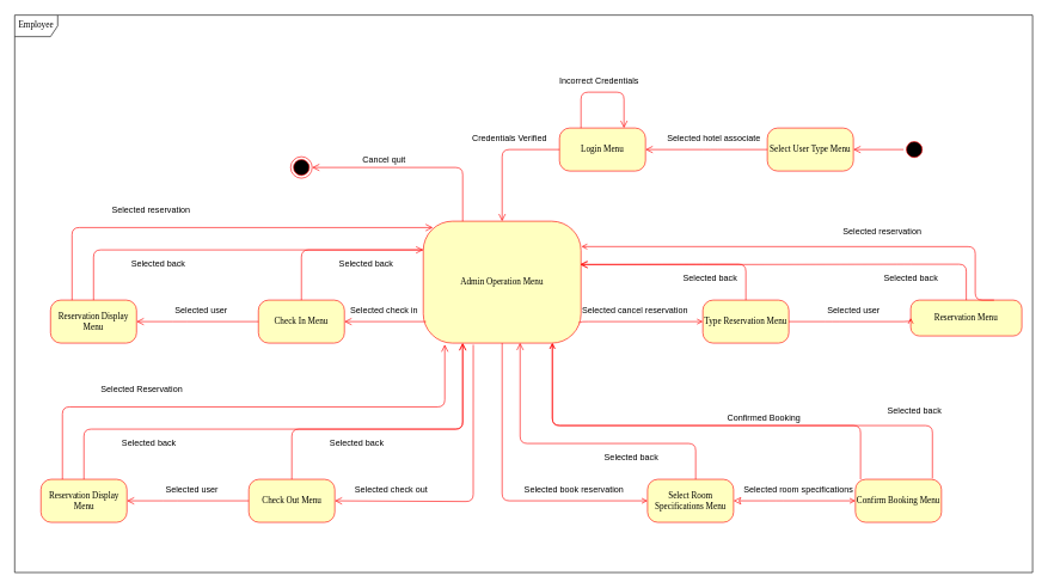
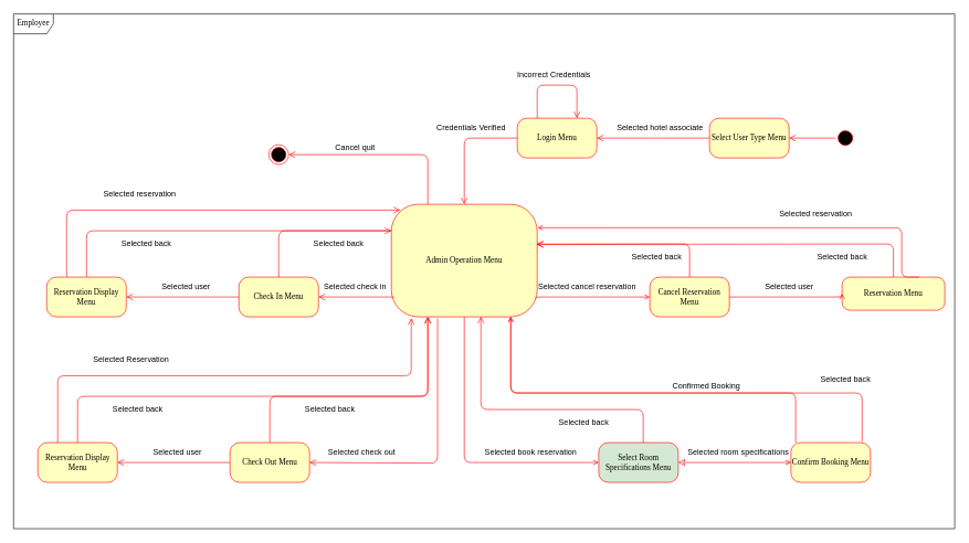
  <mxCell id="0" />
  <mxCell id="1" parent="0" />
  <mxCell id="2" value="" style="ellipse;html=1;shape=startState;fillColor=#000000;strokeColor=#ff0000;rounded=1;shadow=0;comic=0;labelBackgroundColor=none;fontFamily=Verdana;fontSize=12;fontColor=#000000;align=center;direction=south;" parent="1" vertex="1"><mxGeometry x="1260" y="193" width="30" height="30" as="geometry" /></mxCell>
  <mxCell id="3" value="Admin Operation Menu" style="rounded=1;whiteSpace=wrap;html=1;arcSize=24;fillColor=#ffffc0;strokeColor=#ff0000;shadow=0;comic=0;labelBackgroundColor=none;fontFamily=Verdana;fontSize=12;fontColor=#000000;align=center;" parent="1" vertex="1"><mxGeometry x="590" y="308" width="220" height="170" as="geometry" /></mxCell>
  <mxCell id="4" value="Select User Type Menu" style="rounded=1;whiteSpace=wrap;html=1;arcSize=24;fillColor=#ffffc0;strokeColor=#ff0000;shadow=0;comic=0;labelBackgroundColor=none;fontFamily=Verdana;fontSize=12;fontColor=#000000;align=center;" parent="1" vertex="1"><mxGeometry x="1070" y="178" width="120" height="60" as="geometry" /></mxCell>
  <mxCell id="5" value="Employee" style="shape=umlFrame;whiteSpace=wrap;html=1;rounded=1;shadow=0;comic=0;labelBackgroundColor=none;strokeWidth=1;fontFamily=Verdana;fontSize=12;align=center;" parent="1" vertex="1"><mxGeometry x="20" y="20.5" width="1420" height="777.5" as="geometry" /></mxCell>
  <mxCell id="6" style="edgeStyle=orthogonalEdgeStyle;html=1;labelBackgroundColor=none;endArrow=open;endSize=8;strokeColor=#ff0000;fontFamily=Verdana;fontSize=12;align=left;" parent="1" source="2" target="4" edge="1"><mxGeometry relative="1" as="geometry" /></mxCell>
  <mxCell id="7" style="edgeStyle=orthogonalEdgeStyle;html=1;labelBackgroundColor=none;endArrow=open;endSize=8;strokeColor=#ff0000;fontFamily=Verdana;fontSize=12;align=left;exitX=0;exitY=0.5;exitDx=0;exitDy=0;entryX=1;entryY=0.5;entryDx=0;entryDy=0;" parent="1" source="4" target="11" edge="1"><mxGeometry relative="1" as="geometry"><mxPoint x="1100" y="208" as="sourcePoint" /><mxPoint x="1030" y="248" as="targetPoint" /><Array as="points"><mxPoint x="990" y="208" /><mxPoint x="990" y="208" /></Array></mxGeometry></mxCell>
  <mxCell id="8" value="Selected hotel associate" style="text;html=1;align=center;verticalAlign=middle;resizable=0;points=[];autosize=1;strokeColor=none;fillColor=none;" parent="1" vertex="1"><mxGeometry x="920" y="178" width="150" height="30" as="geometry" /></mxCell>
  <mxCell id="9" value="Selected book reservation" style="text;html=1;align=center;verticalAlign=middle;resizable=0;points=[];autosize=1;strokeColor=none;fillColor=none;" parent="1" vertex="1"><mxGeometry x="720" y="668" width="160" height="30" as="geometry" /></mxCell>
  <mxCell id="10" value="Cancel quit" style="text;html=1;align=center;verticalAlign=middle;resizable=0;points=[];autosize=1;strokeColor=none;fillColor=none;" parent="1" vertex="1"><mxGeometry x="490" y="208" width="90" height="30" as="geometry" /></mxCell>
  <mxCell id="11" value="Login Menu" style="rounded=1;whiteSpace=wrap;html=1;arcSize=24;fillColor=#ffffc0;strokeColor=#ff0000;shadow=0;comic=0;labelBackgroundColor=none;fontFamily=Verdana;fontSize=12;fontColor=#000000;align=center;" parent="1" vertex="1"><mxGeometry x="780" y="178" width="120" height="60" as="geometry" /></mxCell>
  <mxCell id="12" value="Credentials Verified" style="text;html=1;align=center;verticalAlign=middle;resizable=0;points=[];autosize=1;strokeColor=none;fillColor=none;" parent="1" vertex="1"><mxGeometry x="645" y="178" width="130" height="30" as="geometry" /></mxCell>
  <mxCell id="13" style="edgeStyle=orthogonalEdgeStyle;html=1;labelBackgroundColor=none;endArrow=open;endSize=8;strokeColor=#ff0000;fontFamily=Verdana;fontSize=12;align=left;exitX=0.25;exitY=0;exitDx=0;exitDy=0;entryX=0.75;entryY=0;entryDx=0;entryDy=0;" parent="1" source="11" target="11" edge="1"><mxGeometry relative="1" as="geometry"><mxPoint x="810" y="148" as="sourcePoint" /><mxPoint x="870" y="168" as="targetPoint" /><Array as="points"><mxPoint x="810" y="128" /><mxPoint x="870" y="128" /></Array></mxGeometry></mxCell>
  <mxCell id="14" value="Incorrect Credentials" style="text;html=1;align=center;verticalAlign=middle;resizable=0;points=[];autosize=1;strokeColor=none;fillColor=none;" parent="1" vertex="1"><mxGeometry x="770" y="98" width="130" height="30" as="geometry" /></mxCell>
  <mxCell id="15" value="Check In Menu" style="rounded=1;whiteSpace=wrap;html=1;arcSize=24;fillColor=#ffffc0;strokeColor=#ff0000;shadow=0;comic=0;labelBackgroundColor=none;fontFamily=Verdana;fontSize=12;fontColor=#000000;align=center;" parent="1" vertex="1"><mxGeometry x="360" y="418" width="120" height="60" as="geometry" /></mxCell>
  <mxCell id="16" style="edgeStyle=orthogonalEdgeStyle;html=1;labelBackgroundColor=none;endArrow=open;endSize=8;strokeColor=#ff0000;fontFamily=Verdana;fontSize=12;align=left;entryX=1;entryY=0.5;entryDx=0;entryDy=0;exitX=0.017;exitY=0.828;exitDx=0;exitDy=0;exitPerimeter=0;" parent="1" source="3" target="15" edge="1"><mxGeometry relative="1" as="geometry"><mxPoint x="600" y="368" as="sourcePoint" /><mxPoint x="20" y="478" as="targetPoint" /><Array as="points"><mxPoint x="480" y="449" /></Array></mxGeometry></mxCell>
  <mxCell id="17" value="Selected check in" style="text;html=1;align=center;verticalAlign=middle;resizable=0;points=[];autosize=1;strokeColor=none;fillColor=none;" parent="1" vertex="1"><mxGeometry x="475" y="418" width="120" height="30" as="geometry" /></mxCell>
  <mxCell id="18" style="edgeStyle=orthogonalEdgeStyle;html=1;labelBackgroundColor=none;endArrow=open;endSize=8;strokeColor=#ff0000;fontFamily=Verdana;fontSize=12;align=left;exitX=0.25;exitY=0;exitDx=0;exitDy=0;entryX=1;entryY=0.5;entryDx=0;entryDy=0;" parent="1" source="3" target="64" edge="1"><mxGeometry relative="1" as="geometry"><mxPoint x="1521.04" y="214.5" as="sourcePoint" /><mxPoint x="435" y="233" as="targetPoint" /><Array as="points"><mxPoint x="645" y="233" /></Array></mxGeometry></mxCell>
  <mxCell id="19" style="edgeStyle=orthogonalEdgeStyle;html=1;labelBackgroundColor=none;endArrow=open;endSize=8;strokeColor=#ff0000;fontFamily=Verdana;fontSize=12;align=left;exitX=0;exitY=0.5;exitDx=0;exitDy=0;entryX=0.5;entryY=0;entryDx=0;entryDy=0;" parent="1" source="11" target="3" edge="1"><mxGeometry relative="1" as="geometry"><mxPoint x="480" y="158" as="sourcePoint" /><mxPoint x="700" y="158" as="targetPoint" /></mxGeometry></mxCell>
  <mxCell id="20" value="Reservation Display Menu" style="rounded=1;whiteSpace=wrap;html=1;arcSize=24;fillColor=#ffffc0;strokeColor=#ff0000;shadow=0;comic=0;labelBackgroundColor=none;fontFamily=Verdana;fontSize=12;fontColor=#000000;align=center;" parent="1" vertex="1"><mxGeometry x="70" y="418" width="120" height="60" as="geometry" /></mxCell>
  <mxCell id="21" style="edgeStyle=orthogonalEdgeStyle;html=1;labelBackgroundColor=none;endArrow=open;endSize=8;strokeColor=#ff0000;fontFamily=Verdana;fontSize=12;align=left;exitX=0;exitY=0.5;exitDx=0;exitDy=0;entryX=1;entryY=0.5;entryDx=0;entryDy=0;" parent="1" source="15" target="20" edge="1"><mxGeometry relative="1" as="geometry"><mxPoint x="410" y="368" as="sourcePoint" /><mxPoint x="130" y="368" as="targetPoint" /><Array as="points"><mxPoint x="250" y="448" /><mxPoint x="250" y="448" /></Array></mxGeometry></mxCell>
  <mxCell id="22" value="Selected user" style="text;html=1;align=center;verticalAlign=middle;resizable=0;points=[];autosize=1;strokeColor=none;fillColor=none;" parent="1" vertex="1"><mxGeometry x="230" y="418" width="100" height="30" as="geometry" /></mxCell>
  <mxCell id="23" value="Selected reservation" style="text;html=1;align=center;verticalAlign=middle;resizable=0;points=[];autosize=1;strokeColor=none;fillColor=none;" parent="1" vertex="1"><mxGeometry x="145" y="278" width="130" height="30" as="geometry" /></mxCell>
  <mxCell id="24" style="edgeStyle=orthogonalEdgeStyle;html=1;labelBackgroundColor=none;endArrow=open;endSize=8;strokeColor=#ff0000;fontFamily=Verdana;fontSize=12;align=left;exitX=0.5;exitY=0;exitDx=0;exitDy=0;" parent="1" source="20" edge="1"><mxGeometry relative="1" as="geometry"><mxPoint x="250" y="335.78" as="sourcePoint" /><mxPoint x="590" y="348" as="targetPoint" /><Array as="points"><mxPoint x="130" y="348" /></Array></mxGeometry></mxCell>
  <mxCell id="25" style="edgeStyle=orthogonalEdgeStyle;html=1;labelBackgroundColor=none;endArrow=open;endSize=8;strokeColor=#ff0000;fontFamily=Verdana;fontSize=12;align=left;exitX=0.25;exitY=0;exitDx=0;exitDy=0;entryX=0.061;entryY=0.052;entryDx=0;entryDy=0;entryPerimeter=0;" parent="1" source="20" target="3" edge="1"><mxGeometry relative="1" as="geometry"><mxPoint x="-170" y="418" as="sourcePoint" /><mxPoint x="590" y="318" as="targetPoint" /><Array as="points"><mxPoint x="100" y="317" /><mxPoint x="603" y="317" /></Array></mxGeometry></mxCell>
  <mxCell id="26" value="Selected back" style="text;html=1;align=center;verticalAlign=middle;resizable=0;points=[];autosize=1;strokeColor=none;fillColor=none;" parent="1" vertex="1"><mxGeometry x="460" y="353" width="100" height="30" as="geometry" /></mxCell>
  <mxCell id="27" value="" style="edgeStyle=orthogonalEdgeStyle;html=1;labelBackgroundColor=none;endArrow=none;endSize=8;strokeColor=#ff0000;fontFamily=Verdana;fontSize=12;align=left;exitX=0.5;exitY=0;exitDx=0;exitDy=0;" parent="1" source="15" edge="1"><mxGeometry relative="1" as="geometry"><mxPoint x="420" y="418" as="sourcePoint" /><mxPoint x="590" y="348" as="targetPoint" /><Array as="points"><mxPoint x="420" y="348" /><mxPoint x="590" y="348" /></Array></mxGeometry></mxCell>
  <mxCell id="28" value="Selected back" style="text;html=1;align=center;verticalAlign=middle;resizable=0;points=[];autosize=1;strokeColor=none;fillColor=none;" parent="1" vertex="1"><mxGeometry x="170" y="353" width="100" height="30" as="geometry" /></mxCell>
  <mxCell id="29" value="Check Out Menu" style="rounded=1;whiteSpace=wrap;html=1;arcSize=24;fillColor=#ffffc0;strokeColor=#ff0000;shadow=0;comic=0;labelBackgroundColor=none;fontFamily=Verdana;fontSize=12;fontColor=#000000;align=center;" parent="1" vertex="1"><mxGeometry x="346.58" y="668" width="120" height="60" as="geometry" /></mxCell>
  <mxCell id="30" style="edgeStyle=orthogonalEdgeStyle;html=1;labelBackgroundColor=none;endArrow=open;endSize=8;strokeColor=#ff0000;fontFamily=Verdana;fontSize=12;align=left;entryX=1;entryY=0.5;entryDx=0;entryDy=0;exitX=0.317;exitY=1.013;exitDx=0;exitDy=0;exitPerimeter=0;" parent="1" source="3" target="29" edge="1"><mxGeometry relative="1" as="geometry"><mxPoint x="580.32" y="698.76" as="sourcePoint" /><mxPoint x="6.58" y="728" as="targetPoint" /><Array as="points"><mxPoint x="660" y="699" /><mxPoint x="467" y="699" /></Array></mxGeometry></mxCell>
  <mxCell id="31" value="Selected check out" style="text;html=1;align=center;verticalAlign=middle;resizable=0;points=[];autosize=1;strokeColor=none;fillColor=none;" parent="1" vertex="1"><mxGeometry x="485" y="668" width="120" height="30" as="geometry" /></mxCell>
  <mxCell id="32" value="Reservation Display Menu" style="rounded=1;whiteSpace=wrap;html=1;arcSize=24;fillColor=#ffffc0;strokeColor=#ff0000;shadow=0;comic=0;labelBackgroundColor=none;fontFamily=Verdana;fontSize=12;fontColor=#000000;align=center;" parent="1" vertex="1"><mxGeometry x="56.58" y="668" width="120" height="60" as="geometry" /></mxCell>
  <mxCell id="33" style="edgeStyle=orthogonalEdgeStyle;html=1;labelBackgroundColor=none;endArrow=open;endSize=8;strokeColor=#ff0000;fontFamily=Verdana;fontSize=12;align=left;exitX=0;exitY=0.5;exitDx=0;exitDy=0;entryX=1;entryY=0.5;entryDx=0;entryDy=0;" parent="1" source="29" target="32" edge="1"><mxGeometry relative="1" as="geometry"><mxPoint x="396.58" y="618" as="sourcePoint" /><mxPoint x="116.58" y="618" as="targetPoint" /><Array as="points"><mxPoint x="236.58" y="698" /><mxPoint x="236.58" y="698" /></Array></mxGeometry></mxCell>
  <mxCell id="34" value="Selected user" style="text;html=1;align=center;verticalAlign=middle;resizable=0;points=[];autosize=1;strokeColor=none;fillColor=none;" parent="1" vertex="1"><mxGeometry x="216.58" y="668" width="100" height="30" as="geometry" /></mxCell>
  <mxCell id="35" value="Selected Reservation" style="text;html=1;align=center;verticalAlign=middle;resizable=0;points=[];autosize=1;strokeColor=none;fillColor=none;" parent="1" vertex="1"><mxGeometry x="126.58" y="528" width="140" height="30" as="geometry" /></mxCell>
  <mxCell id="36" style="edgeStyle=orthogonalEdgeStyle;html=1;labelBackgroundColor=none;endArrow=open;endSize=8;strokeColor=#ff0000;fontFamily=Verdana;fontSize=12;align=left;exitX=0.5;exitY=0;exitDx=0;exitDy=0;entryX=0.25;entryY=1;entryDx=0;entryDy=0;" parent="1" source="32" target="3" edge="1"><mxGeometry relative="1" as="geometry"><mxPoint x="236.58" y="585.78" as="sourcePoint" /><mxPoint x="576.58" y="598" as="targetPoint" /><Array as="points"><mxPoint x="117" y="598" /><mxPoint x="645" y="598" /></Array></mxGeometry></mxCell>
  <mxCell id="37" style="edgeStyle=orthogonalEdgeStyle;html=1;labelBackgroundColor=none;endArrow=open;endSize=8;strokeColor=#ff0000;fontFamily=Verdana;fontSize=12;align=left;exitX=0.25;exitY=0;exitDx=0;exitDy=0;" parent="1" source="32" edge="1"><mxGeometry relative="1" as="geometry"><mxPoint x="-183.42" y="668" as="sourcePoint" /><mxPoint x="620" y="480" as="targetPoint" /><Array as="points"><mxPoint x="87" y="567" /><mxPoint x="620" y="567" /><mxPoint x="620" y="480" /></Array></mxGeometry></mxCell>
  <mxCell id="38" value="Selected back" style="text;html=1;align=center;verticalAlign=middle;resizable=0;points=[];autosize=1;strokeColor=none;fillColor=none;" parent="1" vertex="1"><mxGeometry x="446.58" y="603" width="100" height="30" as="geometry" /></mxCell>
  <mxCell id="39" value="" style="edgeStyle=orthogonalEdgeStyle;html=1;labelBackgroundColor=none;endArrow=open;endSize=8;strokeColor=#ff0000;fontFamily=Verdana;fontSize=12;align=left;exitX=0.5;exitY=0;exitDx=0;exitDy=0;endFill=0;entryX=0.25;entryY=1;entryDx=0;entryDy=0;" parent="1" source="29" target="3" edge="1"><mxGeometry relative="1" as="geometry"><mxPoint x="406.58" y="668" as="sourcePoint" /><mxPoint x="720" y="578" as="targetPoint" /><Array as="points"><mxPoint x="407" y="598" /><mxPoint x="645" y="598" /></Array></mxGeometry></mxCell>
  <mxCell id="40" value="Selected back" style="text;html=1;align=center;verticalAlign=middle;resizable=0;points=[];autosize=1;strokeColor=none;fillColor=none;" parent="1" vertex="1"><mxGeometry x="156.58" y="603" width="100" height="30" as="geometry" /></mxCell>
  <mxCell id="41" value="Reservation Menu" style="rounded=1;whiteSpace=wrap;html=1;arcSize=24;fillColor=#ffffc0;strokeColor=#ff0000;shadow=0;comic=0;labelBackgroundColor=none;fontFamily=Verdana;fontSize=12;fontColor=#000000;align=center;" parent="1" vertex="1"><mxGeometry x="1270" y="418" width="155" height="50" as="geometry" /></mxCell>
  <mxCell id="42" style="edgeStyle=orthogonalEdgeStyle;html=1;labelBackgroundColor=none;endArrow=none;endSize=8;strokeColor=#ff0000;fontFamily=Verdana;fontSize=12;align=left;entryX=0.75;entryY=0;entryDx=0;entryDy=0;exitX=1.003;exitY=0.208;exitDx=0;exitDy=0;exitPerimeter=0;startArrow=open;startFill=0;endFill=0;" parent="1" source="3" target="41" edge="1"><mxGeometry relative="1" as="geometry"><mxPoint x="1433.74" y="438.76" as="sourcePoint" /><mxPoint x="860" y="468" as="targetPoint" /><Array as="points"><mxPoint x="1360" y="343" /></Array></mxGeometry></mxCell>
  <mxCell id="43" value="Selected reservation" style="text;html=1;align=center;verticalAlign=middle;resizable=0;points=[];autosize=1;strokeColor=none;fillColor=none;" parent="1" vertex="1"><mxGeometry x="1165" y="308" width="130" height="30" as="geometry" /></mxCell>
- <mxCell id="44" value="Type Reservation Menu" style="rounded=1;whiteSpace=wrap;html=1;arcSize=24;fillColor=#ffffc0;strokeColor=#ff0000;shadow=0;comic=0;labelBackgroundColor=none;fontFamily=Verdana;fontSize=12;fontColor=#000000;align=center;" parent="1" vertex="1"><mxGeometry x="980" y="418" width="120" height="60" as="geometry" /></mxCell>
+ <mxCell id="44" value="Cancel Reservation Menu" style="rounded=1;whiteSpace=wrap;html=1;arcSize=24;fillColor=#ffffc0;strokeColor=#ff0000;shadow=0;comic=0;labelBackgroundColor=none;fontFamily=Verdana;fontSize=12;fontColor=#000000;align=center;" parent="1" vertex="1"><mxGeometry x="980" y="418" width="120" height="60" as="geometry" /></mxCell>
  <mxCell id="45" style="edgeStyle=orthogonalEdgeStyle;html=1;labelBackgroundColor=none;endArrow=none;endSize=8;strokeColor=#ff0000;fontFamily=Verdana;fontSize=12;align=left;exitX=0;exitY=0.5;exitDx=0;exitDy=0;entryX=1;entryY=0.5;entryDx=0;entryDy=0;startArrow=open;startFill=0;endFill=0;" parent="1" source="41" target="44" edge="1"><mxGeometry relative="1" as="geometry"><mxPoint x="1320" y="368" as="sourcePoint" /><mxPoint x="1040" y="368" as="targetPoint" /><Array as="points"><mxPoint x="1160" y="448" /><mxPoint x="1160" y="448" /></Array></mxGeometry></mxCell>
  <mxCell id="46" value="Selected user" style="text;html=1;align=center;verticalAlign=middle;resizable=0;points=[];autosize=1;strokeColor=none;fillColor=none;" parent="1" vertex="1"><mxGeometry x="1140" y="418" width="100" height="30" as="geometry" /></mxCell>
  <mxCell id="47" style="edgeStyle=orthogonalEdgeStyle;html=1;labelBackgroundColor=none;endArrow=open;endSize=8;strokeColor=#ff0000;fontFamily=Verdana;fontSize=12;align=left;exitX=0.5;exitY=0;exitDx=0;exitDy=0;entryX=0.994;entryY=0.354;entryDx=0;entryDy=0;entryPerimeter=0;" parent="1" source="44" target="3" edge="1"><mxGeometry relative="1" as="geometry"><mxPoint x="1090" y="325.78" as="sourcePoint" /><mxPoint x="1430" y="338" as="targetPoint" /><Array as="points"><mxPoint x="970" y="368" /><mxPoint x="809" y="368" /></Array></mxGeometry></mxCell>
  <mxCell id="48" value="Selected back" style="text;html=1;align=center;verticalAlign=middle;resizable=0;points=[];autosize=1;strokeColor=none;fillColor=none;" parent="1" vertex="1"><mxGeometry x="1220" y="373" width="100" height="30" as="geometry" /></mxCell>
  <mxCell id="49" value="" style="edgeStyle=orthogonalEdgeStyle;html=1;labelBackgroundColor=none;endArrow=open;endSize=8;strokeColor=#ff0000;fontFamily=Verdana;fontSize=12;align=left;exitX=0.5;exitY=0;exitDx=0;exitDy=0;entryX=0.998;entryY=0.357;entryDx=0;entryDy=0;entryPerimeter=0;startArrow=none;startFill=0;endFill=0;" parent="1" source="41" target="3" edge="1"><mxGeometry relative="1" as="geometry"><mxPoint x="1260" y="408" as="sourcePoint" /><mxPoint x="820" y="348" as="targetPoint" /><Array as="points"><mxPoint x="1260" y="368" /><mxPoint x="820" y="368" /></Array></mxGeometry></mxCell>
  <mxCell id="50" value="Selected back" style="text;html=1;align=center;verticalAlign=middle;resizable=0;points=[];autosize=1;strokeColor=none;fillColor=none;" parent="1" vertex="1"><mxGeometry x="940" y="373" width="100" height="30" as="geometry" /></mxCell>
  <mxCell id="51" style="edgeStyle=orthogonalEdgeStyle;html=1;labelBackgroundColor=none;endArrow=none;endSize=8;strokeColor=#ff0000;fontFamily=Verdana;fontSize=12;align=left;exitX=0;exitY=0.5;exitDx=0;exitDy=0;entryX=0.987;entryY=0.83;entryDx=0;entryDy=0;startArrow=open;startFill=0;endFill=0;entryPerimeter=0;" parent="1" source="44" target="3" edge="1"><mxGeometry relative="1" as="geometry"><mxPoint x="980" y="488" as="sourcePoint" /><mxPoint x="810" y="445.5" as="targetPoint" /><Array as="points"><mxPoint x="810" y="448" /><mxPoint x="810" y="449" /></Array></mxGeometry></mxCell>
  <mxCell id="52" value="Confirm Booking Menu" style="rounded=1;whiteSpace=wrap;html=1;arcSize=24;fillColor=#ffffc0;strokeColor=#ff0000;shadow=0;comic=0;labelBackgroundColor=none;fontFamily=Verdana;fontSize=12;fontColor=#000000;align=center;" parent="1" vertex="1"><mxGeometry x="1192.86" y="668" width="120" height="60" as="geometry" /></mxCell>
  <mxCell id="53" style="edgeStyle=orthogonalEdgeStyle;html=1;labelBackgroundColor=none;endArrow=none;endSize=8;strokeColor=#ff0000;fontFamily=Verdana;fontSize=12;align=left;exitX=0.819;exitY=0.998;exitDx=0;exitDy=0;exitPerimeter=0;startArrow=open;startFill=0;endFill=0;" parent="1" source="3" edge="1"><mxGeometry relative="1" as="geometry"><mxPoint x="803.52" y="593.36" as="sourcePoint" /><mxPoint x="1200" y="668" as="targetPoint" /><Array as="points"><mxPoint x="770" y="593" /><mxPoint x="1200" y="593" /><mxPoint x="1200" y="668" /></Array></mxGeometry></mxCell>
  <mxCell id="54" value="Confirmed Booking" style="text;html=1;align=center;verticalAlign=middle;resizable=0;points=[];autosize=1;strokeColor=none;fillColor=none;" parent="1" vertex="1"><mxGeometry x="1000" y="568" width="130" height="30" as="geometry" /></mxCell>
- <mxCell id="55" value="Select Room Specifications Menu" style="rounded=1;whiteSpace=wrap;html=1;arcSize=24;fillColor=#ffffc0;strokeColor=#ff0000;shadow=0;comic=0;labelBackgroundColor=none;fontFamily=Verdana;fontSize=12;fontColor=#000000;align=center;" parent="1" vertex="1"><mxGeometry x="902.86" y="668" width="120" height="60" as="geometry" /></mxCell>
+ <mxCell id="55" value="Select Room Specifications Menu" style="rounded=1;whiteSpace=wrap;html=1;arcSize=24;fillColor=#d5e8d4;strokeColor=#ff0000;shadow=0;comic=0;labelBackgroundColor=none;fontFamily=Verdana;fontSize=12;fontColor=#000000;align=center;" parent="1" vertex="1"><mxGeometry x="902.86" y="668" width="120" height="60" as="geometry" /></mxCell>
  <mxCell id="56" style="edgeStyle=orthogonalEdgeStyle;html=1;labelBackgroundColor=none;endArrow=classic;endSize=8;strokeColor=#ff0000;fontFamily=Verdana;fontSize=12;align=left;exitX=0;exitY=0.5;exitDx=0;exitDy=0;entryX=1;entryY=0.5;entryDx=0;entryDy=0;startArrow=open;startFill=0;endFill=0;" parent="1" source="52" target="55" edge="1"><mxGeometry relative="1" as="geometry"><mxPoint x="1242.86" y="618" as="sourcePoint" /><mxPoint x="962.86" y="618" as="targetPoint" /><Array as="points"><mxPoint x="1082.86" y="698" /><mxPoint x="1082.86" y="698" /></Array></mxGeometry></mxCell>
  <mxCell id="57" value="Selected room specifications" style="text;html=1;align=center;verticalAlign=middle;resizable=0;points=[];autosize=1;strokeColor=none;fillColor=none;" parent="1" vertex="1"><mxGeometry x="1022.86" y="668" width="180" height="30" as="geometry" /></mxCell>
  <mxCell id="58" value="" style="edgeStyle=orthogonalEdgeStyle;html=1;labelBackgroundColor=none;endArrow=open;endSize=8;strokeColor=#ff0000;fontFamily=Verdana;fontSize=12;align=left;entryX=0.614;entryY=0.998;entryDx=0;entryDy=0;entryPerimeter=0;startArrow=none;startFill=0;endFill=0;" parent="1" target="3" edge="1"><mxGeometry relative="1" as="geometry"><mxPoint x="970" y="668" as="sourcePoint" /><mxPoint x="802.42" y="618.69" as="targetPoint" /><Array as="points"><mxPoint x="970" y="668" /><mxPoint x="970" y="618" /><mxPoint x="725" y="618" /></Array></mxGeometry></mxCell>
  <mxCell id="59" value="Selected back" style="text;html=1;align=center;verticalAlign=middle;resizable=0;points=[];autosize=1;strokeColor=none;fillColor=none;" parent="1" vertex="1"><mxGeometry x="830" y="623" width="100" height="30" as="geometry" /></mxCell>
  <mxCell id="60" style="edgeStyle=orthogonalEdgeStyle;html=1;labelBackgroundColor=none;endArrow=none;endSize=8;strokeColor=#ff0000;fontFamily=Verdana;fontSize=12;align=left;exitX=0;exitY=0.5;exitDx=0;exitDy=0;entryX=0.5;entryY=1;entryDx=0;entryDy=0;startArrow=open;startFill=0;endFill=0;" parent="1" source="55" target="3" edge="1"><mxGeometry relative="1" as="geometry"><mxPoint x="972.86" y="738" as="sourcePoint" /><mxPoint x="800" y="699.1" as="targetPoint" /><Array as="points"><mxPoint x="700" y="698" /></Array></mxGeometry></mxCell>
  <mxCell id="61" value="Selected cancel reservation" style="text;html=1;align=center;verticalAlign=middle;resizable=0;points=[];autosize=1;strokeColor=none;fillColor=none;" parent="1" vertex="1"><mxGeometry y="418" width="170" height="30" as="geometry" x="800" /></mxCell>
  <mxCell id="62" style="edgeStyle=orthogonalEdgeStyle;html=1;labelBackgroundColor=none;endArrow=none;endSize=8;strokeColor=#ff0000;fontFamily=Verdana;fontSize=12;align=left;exitX=0.819;exitY=0.998;exitDx=0;exitDy=0;exitPerimeter=0;startArrow=open;startFill=0;endFill=0;entryX=0.895;entryY=-0.019;entryDx=0;entryDy=0;entryPerimeter=0;" parent="1" target="52" edge="1"><mxGeometry relative="1" as="geometry"><mxPoint x="770" y="478" as="sourcePoint" /><mxPoint x="1199.82" y="668.34" as="targetPoint" /><Array as="points"><mxPoint x="770" y="593" /><mxPoint x="1300" y="593" /></Array></mxGeometry></mxCell>
  <mxCell id="63" value="Selected back" style="text;html=1;align=center;verticalAlign=middle;resizable=0;points=[];autosize=1;strokeColor=none;fillColor=none;" parent="1" vertex="1"><mxGeometry x="1225" y="558" width="100" height="30" as="geometry" /></mxCell>
  <mxCell id="64" value="" style="ellipse;html=1;shape=endState;fillColor=#000000;strokeColor=#ff0000;rounded=1;shadow=0;comic=0;labelBackgroundColor=none;fontFamily=Verdana;fontSize=12;fontColor=#000000;align=center;" vertex="1" parent="1"><mxGeometry x="405" y="218" width="30" height="30" as="geometry" /></mxCell>
